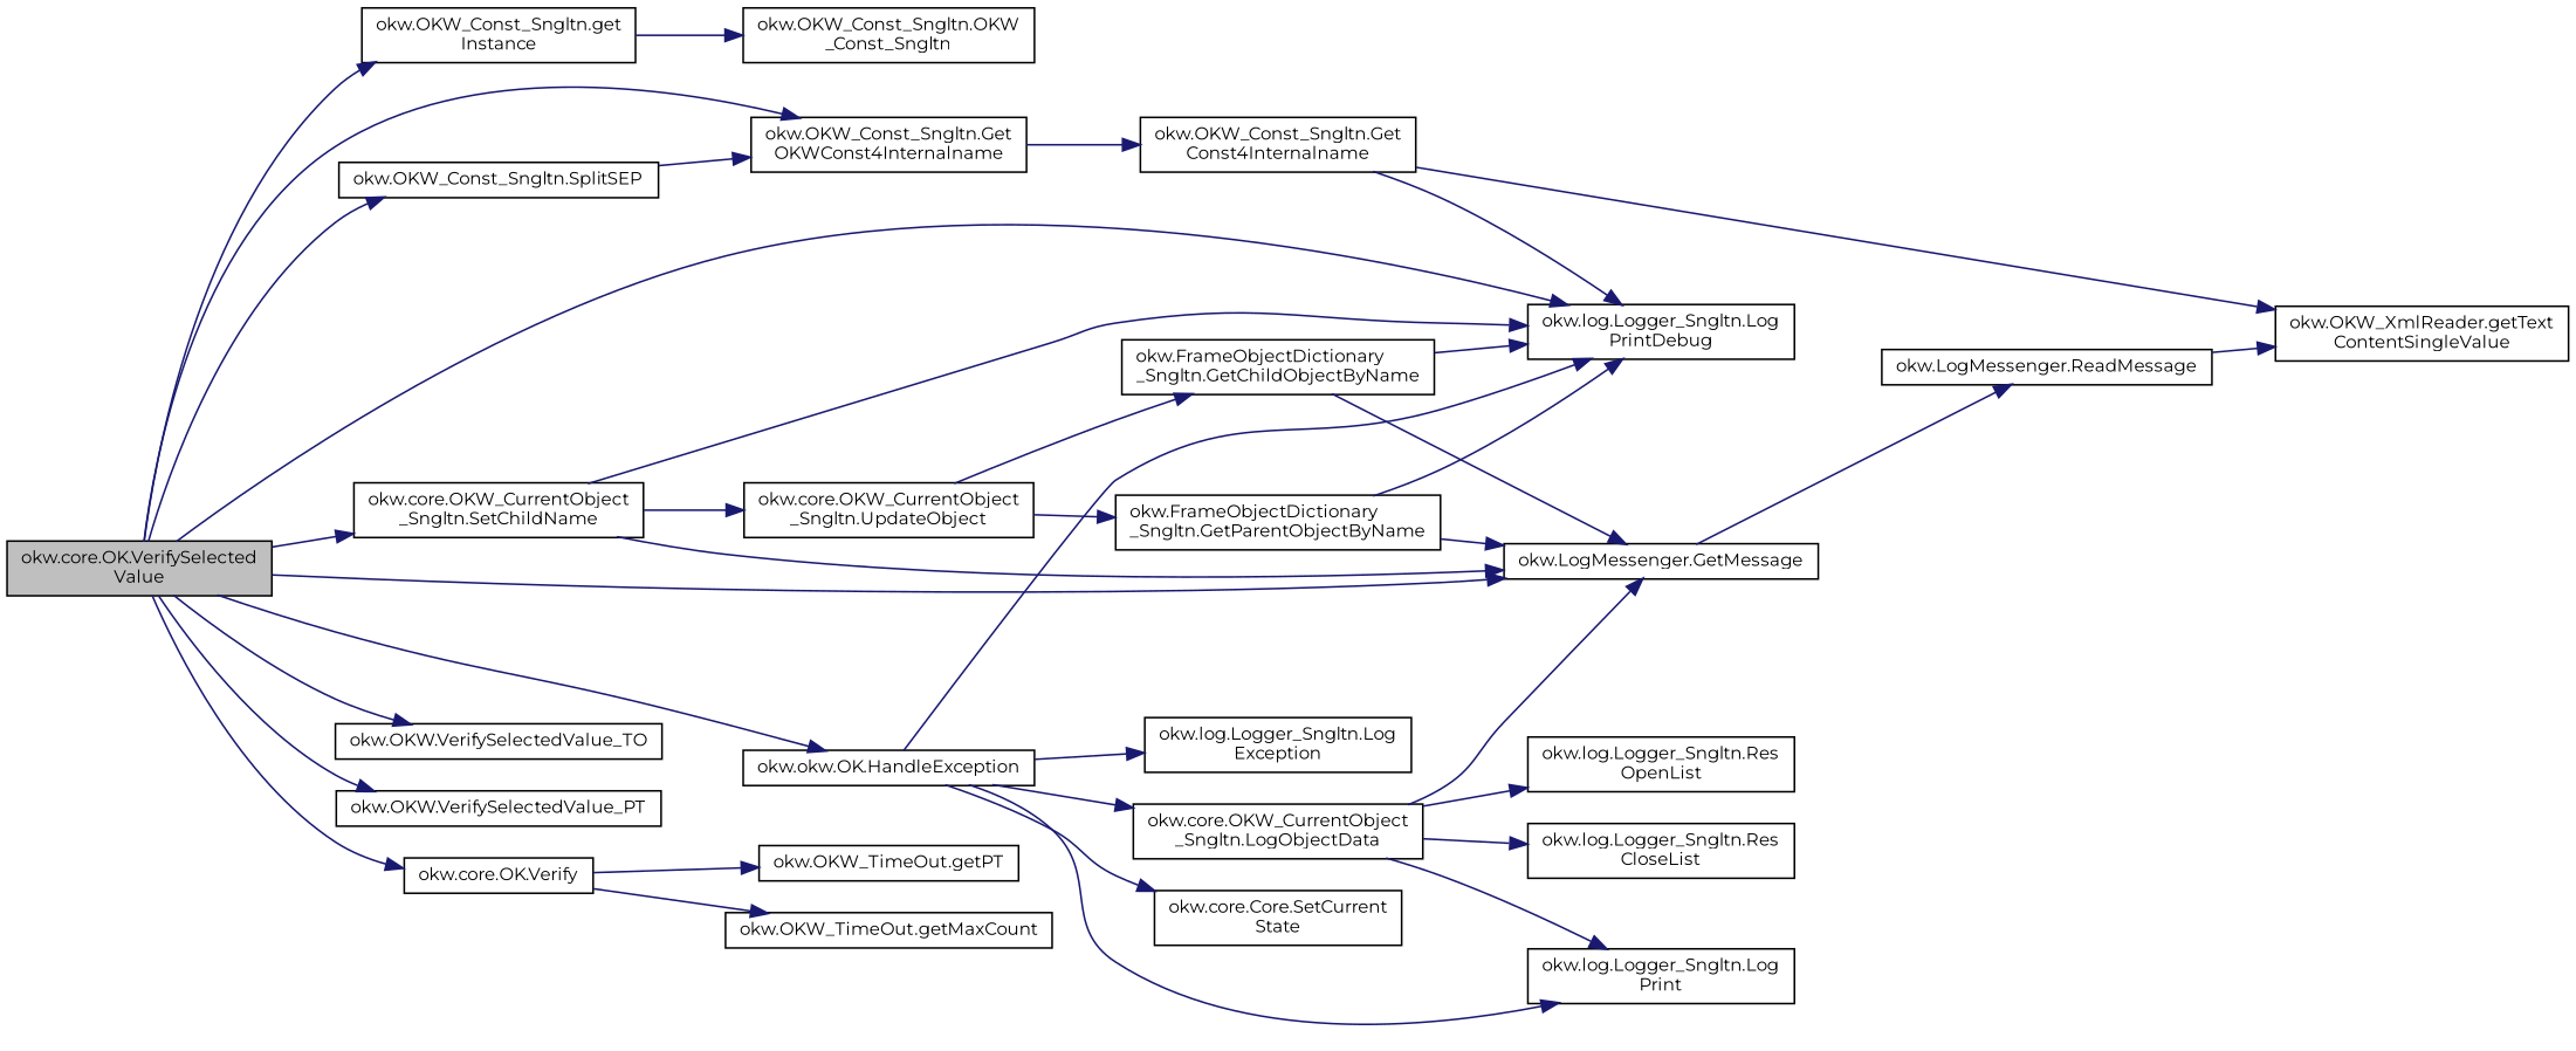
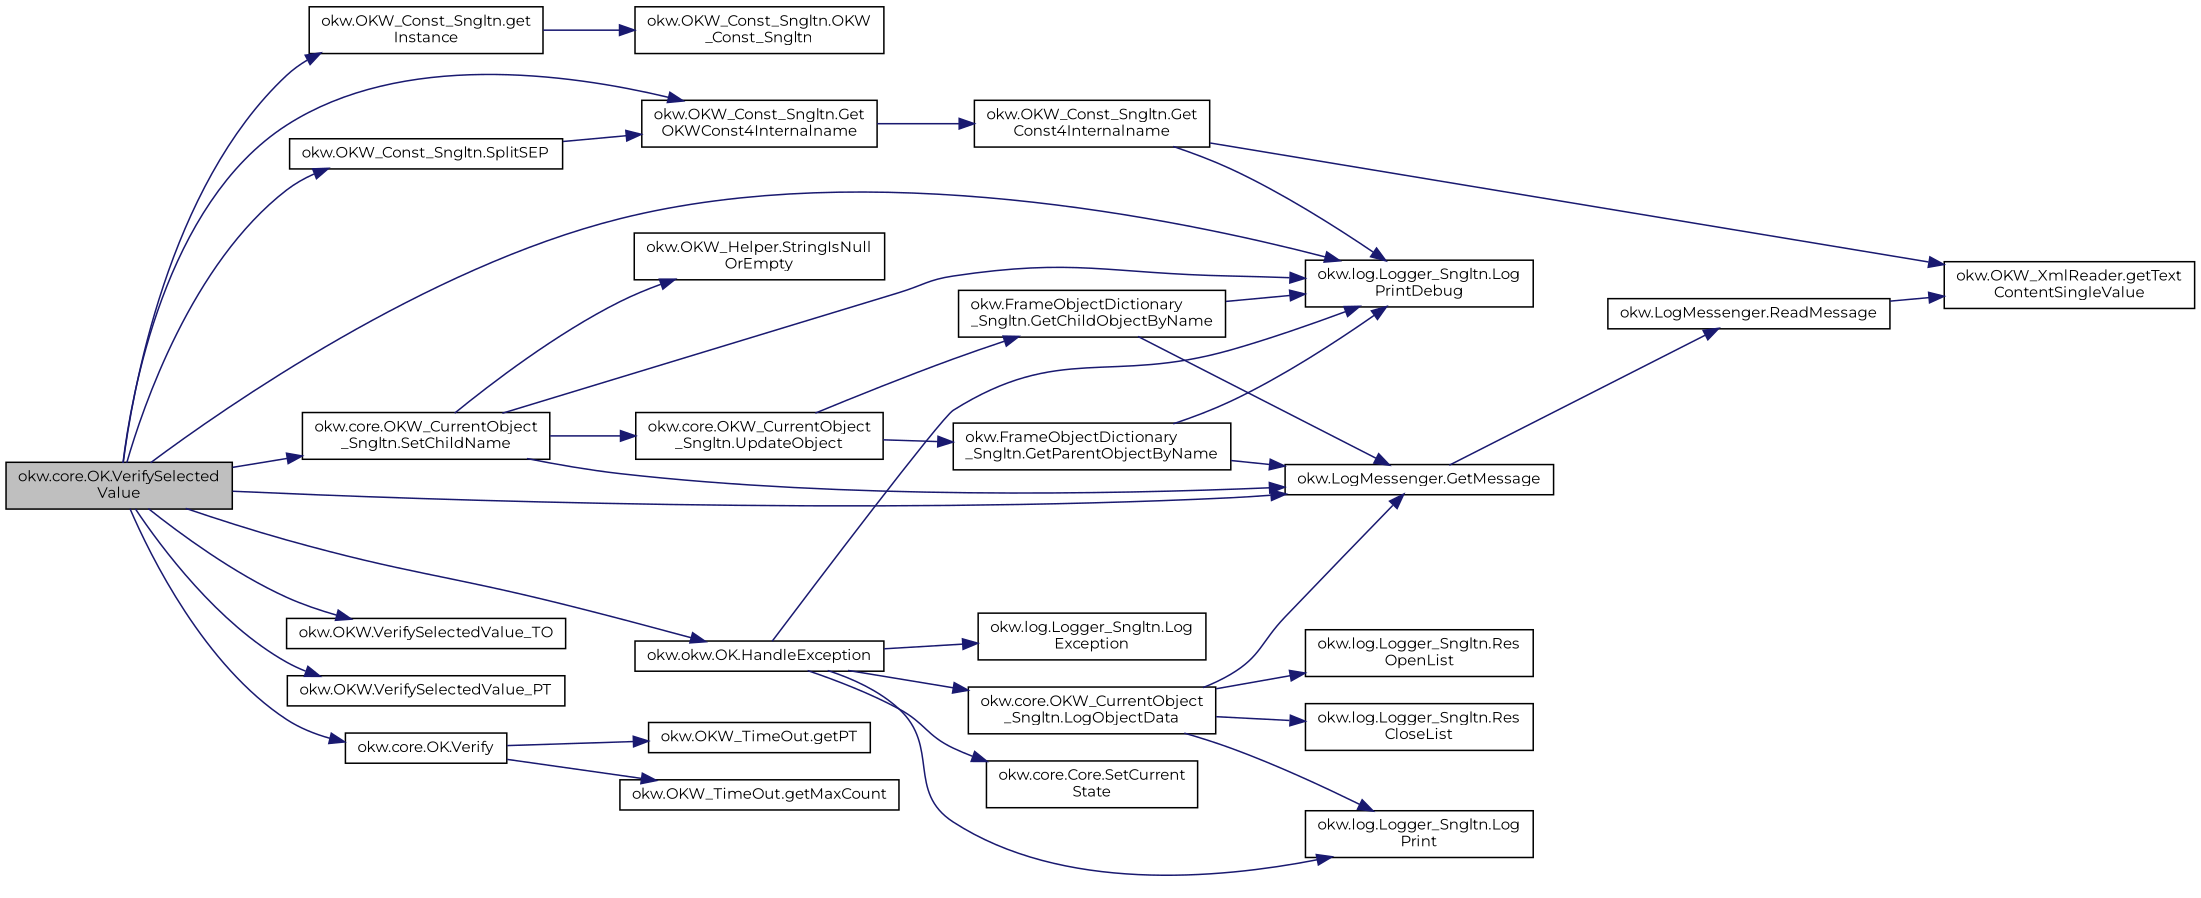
  digraph {
    fontname=Montserrat
    rankdir=LR
    node [color=black fillcolor=white fontname=Montserrat fontsize=10 shape=record style=filled]
    edge [color=midnightblue fontname=Montserrat fontsize=10 labelfontname=Helvetica labelfontsize=10 style=solid]
    n1 [fillcolor=grey75 fontcolor=black height=0.2 label="okw.core.OK.VerifySelected\lValue" width=0.4]
    n2 [height=0.2 label="okw.OKW_Const_Sngltn.get\lInstance" width=0.4]
    n3 [height=0.2 label="okw.OKW_Const_Sngltn.Get\lOKWConst4Internalname" width=0.4]
    n4 [height=0.2 label="okw.log.Logger_Sngltn.Log\lPrintDebug" width=0.4]
    n5 [height=0.2 label="okw.LogMessenger.GetMessage" width=0.4]
    n6 [height=0.2 label="okw.OKW_Const_Sngltn.SplitSEP" width=0.4]
    n7 [height=0.2 label="okw.core.OKW_CurrentObject\l_Sngltn.SetChildName" width=0.4]
    n8 [height=0.2 label="okw.OKW.VerifySelectedValue_TO" width=0.4]
    n9 [height=0.2 label="okw.OKW.VerifySelectedValue_PT" width=0.4]
    n10 [height=0.2 label="okw.core.OK.Verify" width=0.4]
    n11 [height=0.2 label="okw.okw.OK.HandleException" width=0.4]
    n12 [height=0.2 label="okw.OKW_Const_Sngltn.OKW\l_Const_Sngltn" width=0.4]
    n13 [height=0.2 label="okw.OKW_Const_Sngltn.Get\lConst4Internalname" width=0.4]
    n14 [height=0.2 label="okw.LogMessenger.ReadMessage" width=0.4]
+   n15 [height=0.2 label="okw.OKW_Helper.StringIsNull\lOrEmpty" width=0.4]
    n16 [height=0.2 label="okw.core.OKW_CurrentObject\l_Sngltn.UpdateObject" width=0.4]
    n17 [height=0.2 label="okw.OKW_TimeOut.getMaxCount" width=0.4]
    n18 [height=0.2 label="okw.OKW_TimeOut.getPT" width=0.4]
    n19 [height=0.2 label="okw.log.Logger_Sngltn.Log\lPrint" width=0.4]
    n20 [height=0.2 label="okw.log.Logger_Sngltn.Log\lException" width=0.4]
    n21 [height=0.2 label="okw.core.OKW_CurrentObject\l_Sngltn.LogObjectData" width=0.4]
    n22 [height=0.2 label="okw.core.Core.SetCurrent\lState" width=0.4]
    n23 [height=0.2 label="okw.OKW_XmlReader.getText\lContentSingleValue" width=0.4]
    n24 [height=0.2 label="okw.FrameObjectDictionary\l_Sngltn.GetParentObjectByName" width=0.4]
    n25 [height=0.2 label="okw.FrameObjectDictionary\l_Sngltn.GetChildObjectByName" width=0.4]
    n26 [height=0.2 label="okw.log.Logger_Sngltn.Res\lOpenList" width=0.4]
    n27 [height=0.2 label="okw.log.Logger_Sngltn.Res\lCloseList" width=0.4]
    n1 -> n2
    n1 -> n3
    n1 -> n4
    n1 -> n5
    n1 -> n6
    n1 -> n7
    n1 -> n8
    n1 -> n9
    n1 -> n10
    n1 -> n11
    n2 -> n12
    n3 -> n13
    n5 -> n14
    n6 -> n3
    n7 -> n4
    n7 -> n5
+   n7 -> n15
    n7 -> n16
    n10 -> n17
    n10 -> n18
    n11 -> n4
    n11 -> n19
    n11 -> n20
    n11 -> n21
    n11 -> n22
    n13 -> n4
    n13 -> n23
    n14 -> n23
    n16 -> n24
    n16 -> n25
    n21 -> n5
    n21 -> n19
    n21 -> n26
    n21 -> n27
    n24 -> n4
    n24 -> n5
    n25 -> n4
    n25 -> n5
  }
